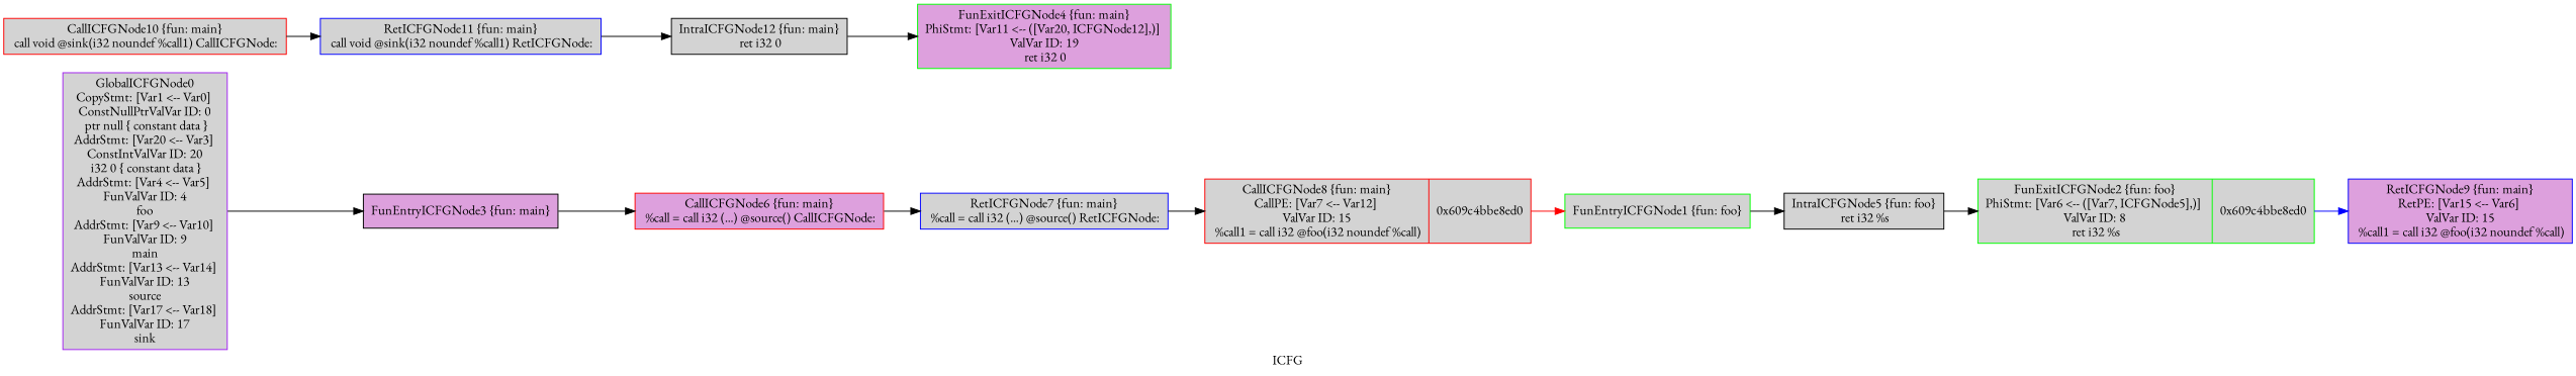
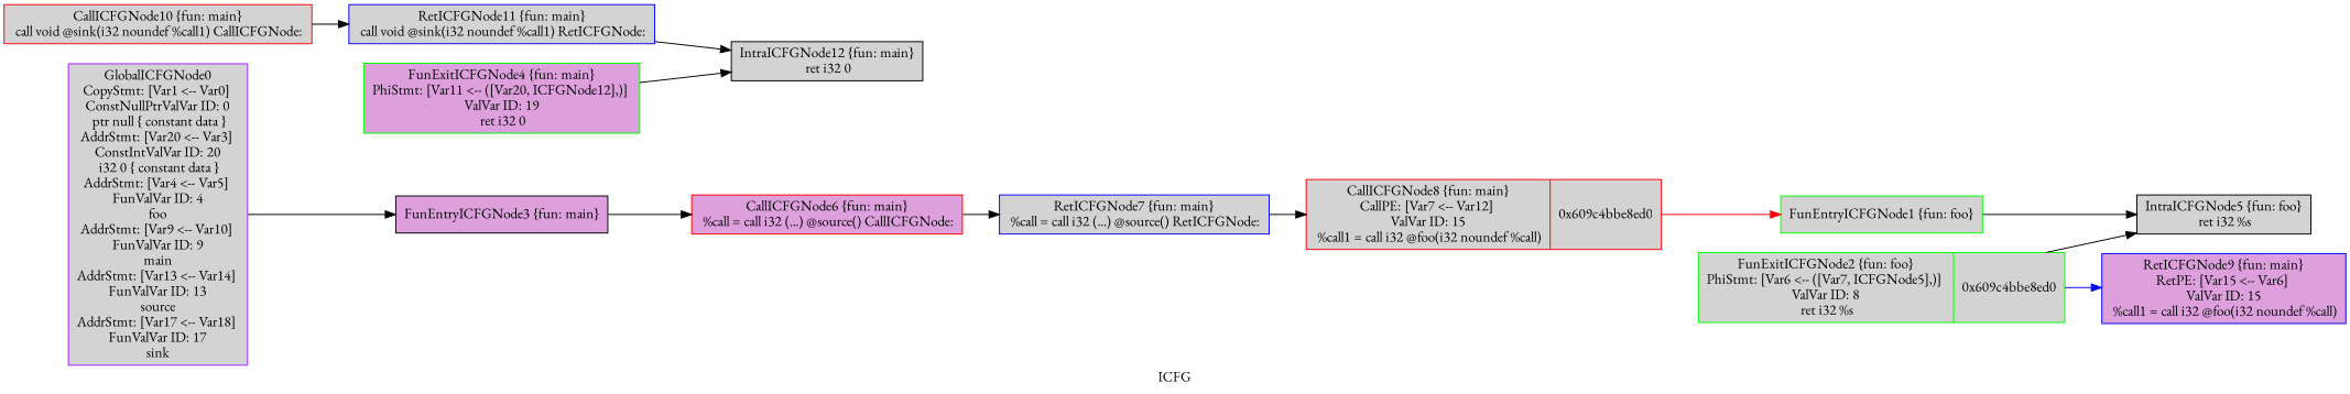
  digraph {
    fontname="EB Garamond"
    label=ICFG
    rankdir=LR
    node [color=black fillcolor=lightgrey fontname="EB Garamond" shape=record style=filled]
    edge [fontname="EB Garamond" style=solid]
    n1 [color=purple label="{GlobalICFGNode0\nCopyStmt: [Var1 \<-- Var0]  \nConstNullPtrValVar ID: 0\n ptr null \{ constant data \}\nAddrStmt: [Var20 \<-- Var3]  \nConstIntValVar ID: 20\n i32 0 \{ constant data \}\nAddrStmt: [Var4 \<-- Var5]  \nFunValVar ID: 4\nfoo\nAddrStmt: [Var9 \<-- Var10]  \nFunValVar ID: 9\nmain\nAddrStmt: [Var13 \<-- Var14]  \nFunValVar ID: 13\nsource\nAddrStmt: [Var17 \<-- Var18]  \nFunValVar ID: 17\nsink}"]
    n2 [fillcolor=plum label="{FunEntryICFGNode3 \{fun: main\}}"]
    n3 [color=red fillcolor=plum label="{CallICFGNode6 \{fun: main\}\n   %call = call i32 (...) @source() CallICFGNode: }"]
    n4 [color=blue label="{RetICFGNode7 \{fun: main\}\n   %call = call i32 (...) @source() RetICFGNode: }"]
    n5 [color=green label="{FunEntryICFGNode1 \{fun: foo\}}"]
    n6 [label="{IntraICFGNode5 \{fun: foo\}\n   ret i32 %s }"]
    n7 [color=green label="{FunExitICFGNode2 \{fun: foo\}\nPhiStmt: [Var6 \<-- ([Var7, ICFGNode5],)]  \nValVar ID: 8\n   ret i32 %s |{<s0>0x609c4bbe8ed0}}"]
    n8 [color=blue fillcolor=plum label="{RetICFGNode9 \{fun: main\}\nRetPE: [Var15 \<-- Var6]  \nValVar ID: 15\n   %call1 = call i32 @foo(i32 noundef %call) }"]
    n9 [color=red label="{CallICFGNode10 \{fun: main\}\n   call void @sink(i32 noundef %call1) CallICFGNode: }"]
    n10 [color=blue label="{RetICFGNode11 \{fun: main\}\n   call void @sink(i32 noundef %call1) RetICFGNode: }"]
    n11 [color=red label="{CallICFGNode8 \{fun: main\}\nCallPE: [Var7 \<-- Var12]  \nValVar ID: 15\n   %call1 = call i32 @foo(i32 noundef %call) |{<s0>0x609c4bbe8ed0}}"]
    n12 [color=green fillcolor=plum label="{FunExitICFGNode4 \{fun: main\}\nPhiStmt: [Var11 \<-- ([Var20, ICFGNode12],)]  \nValVar ID: 19\n   ret i32 0 }"]
    n13 [label="{IntraICFGNode12 \{fun: main\}\n   ret i32 0 }"]
    n1 -> n2
    n2 -> n3
    n3 -> n4
    n4 -> n11
    n5 -> n6
-   n6 -> n7
+   n7 -> n6
    n7 -> n8 [color=blue tailport=s0]
    n9 -> n10
    n10 -> n13
    n11 -> n5 [color=red tailport=s0]
-   n13 -> n12
+   n12 -> n13
  }
